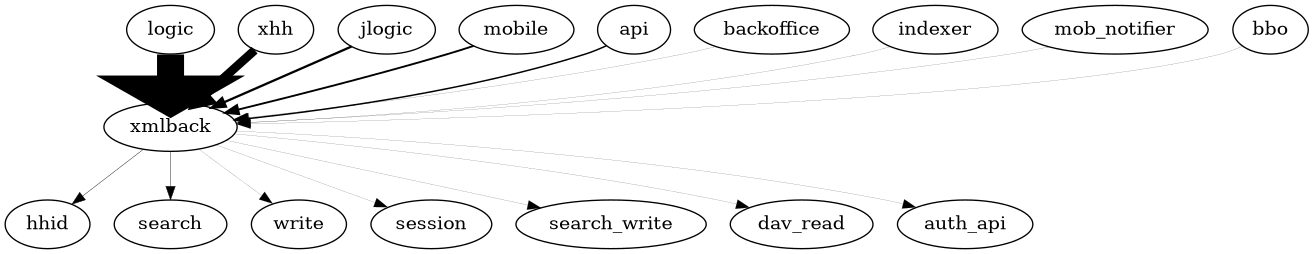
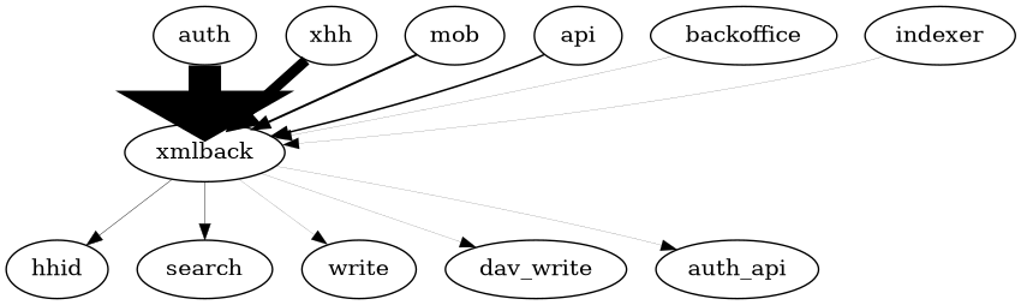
  digraph {
    edge [penwidth=0.1]
-   logic
+   logic [label=auth]
    xmlback
    hhid
    search
    n5 [label=write]
-   session
-   dav_write [label=search_write]
-   dav_read
+   dav_write
    n9 [label=auth_api]
    xhh
-   jlogic
-   mobile
+   mobile [label=mob]
    api
    backoffice
    indexer
-   mob_notifier
-   bbo
    logic -> xmlback [penwidth=20 weight=28580888]
    xmlback -> hhid [penwidth=0.3 weight=429831]
    xmlback -> search [penwidth=0.3 weight=372293]
    xmlback -> n5 [weight=184992]
-   xmlback -> session [weight=27335]
    xmlback -> dav_write [weight=1618]
-   xmlback -> dav_read [weight=34]
    xmlback -> n9 [weight=1]
    xhh -> xmlback [penwidth=6.5 weight=18604127]
-   jlogic -> xmlback [penwidth=1.7 weight=2462359]
    mobile -> xmlback [penwidth=1.4 weight=1990038]
    api -> xmlback [penwidth=1.1 weight=1574582]
    backoffice -> xmlback [weight=78733]
    indexer -> xmlback [weight=19151]
-   mob_notifier -> xmlback [weight=13083]
-   bbo -> xmlback [weight=3]
  }
